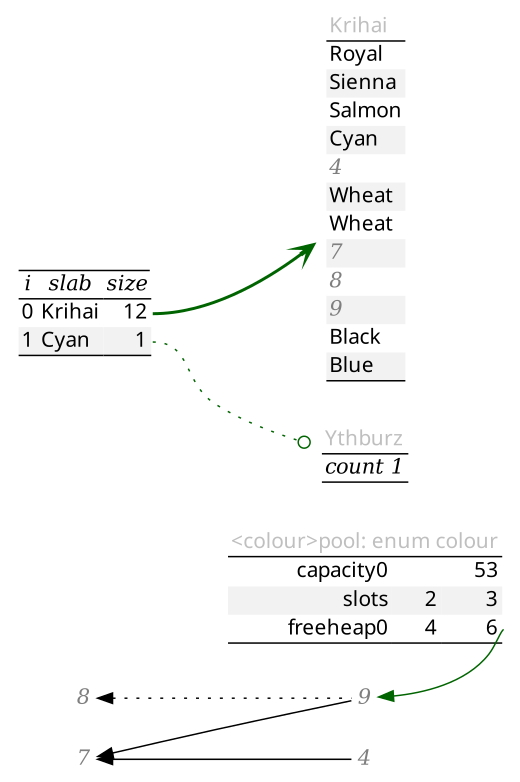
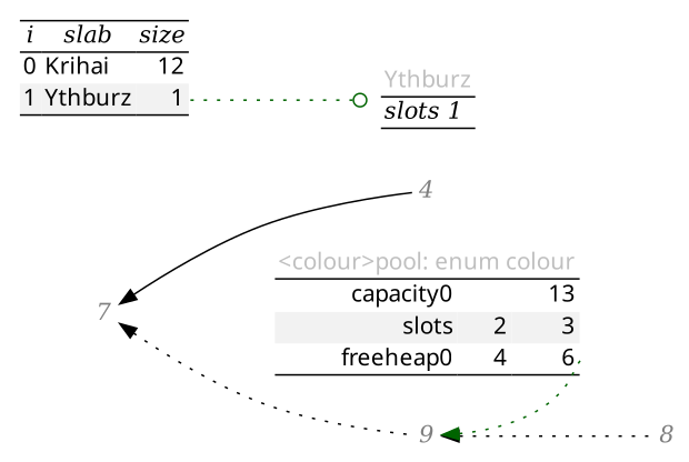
  digraph {
    fontname=modern
    rankdir=LR
    node [fontname=modern shape=none]
    edge [color=darkgreen style=dotted]
    n1 [height=0 label=<<font color="Gray50"  face="Times-Italic">9</font>> margin=0.05 width=0]
-   n2 [label=< <table border="0" cellspacing="0"> 	<tr><td colspan="3" align="left"><font color="Grey75">&lt;colour&gt;pool: enum colour</font></td></tr> 	<hr/> 	<tr> 		<td border="0" align="right">capacity0</td> 		<td border="0">&#8205;</td> 		<td border="0" align="right">53</td> 	</tr> 	<tr> 		<td border="0" align="right" bgcolor="Gray95">slots</td> 		<td border="0" align="right" bgcolor="Gray95">2</td> 		<td port="slots" border="0" align="right" bgcolor="Gray95">3</td> 	</tr> 	<tr> 		<td border="0" align="right">freeheap0</td> 		<td border="0" align="right">4</td> 		<td port="free" border="0" align="right">6</td> 	</tr> 	<hr/> 	<tr><td></td></tr> </table>>]
+   n2 [label=< <table border="0" cellspacing="0"> 	<tr><td colspan="3" align="left"><font color="Grey75">&lt;colour&gt;pool: enum colour</font></td></tr> 	<hr/> 	<tr> 		<td border="0" align="right">capacity0</td> 		<td border="0">&#8205;</td> 		<td border="0" align="right">13</td> 	</tr> 	<tr> 		<td border="0" align="right" bgcolor="Gray95">slots</td> 		<td border="0" align="right" bgcolor="Gray95">2</td> 		<td port="slots" border="0" align="right" bgcolor="Gray95">3</td> 	</tr> 	<tr> 		<td border="0" align="right">freeheap0</td> 		<td border="0" align="right">4</td> 		<td port="free" border="0" align="right">6</td> 	</tr> 	<hr/> 	<tr><td></td></tr> </table>>]
    n3 [height=0 label=<<font color="Gray50"  face="Times-Italic">7</font>> margin=0.05 width=0]
    n4 [height=0 label=<<font color="Gray50"  face="Times-Italic">4</font>> margin=0.05 width=0]
    n5 [height=0 label=<<font color="Gray50"  face="Times-Italic">8</font>> margin=0.05 width=0]
-   n6 [label=< <table border="0" cellspacing="0"> 	<tr><td></td></tr> 	<hr/> 	<tr> 		<td border="0"><font face="Times-Italic">i</font></td> 		<td border="0"><font face="Times-Italic">slab</font></td> 		<td border="0"><font face="Times-Italic">size</font></td> 	</tr> 	<hr/> 	<tr> 		<td align="right">0</td> 		<td align="left">Krihai</td> 		<td port="0" align="right">12</td> 	</tr> 	<tr> 		<td align="right" bgcolor="Grey95">1</td> 		<td align="left" bgcolor="Grey95">Cyan</td> 		<td port="1" align="right" bgcolor="Grey95">1</td> 	</tr> 	<hr/> 	<tr><td></td></tr> </table>>]
-   n7 [label=< <table border="0" cellspacing="0"> 	<tr><td align="left"><font color="Gray75">Krihai</font></td></tr> 	<hr/> 	<tr><td port="0" align="left">Royal</td></tr> 	<tr><td port="1" align="left" bgcolor="Grey95">Sienna</td></tr> 	<tr><td port="2" align="left">Salmon</td></tr> 	<tr><td port="3" align="left" bgcolor="Grey95">Cyan</td></tr> 	<tr><td port="4" align="left"><font color="Gray50" face="Times-Italic">4</font></td></tr> 	<tr><td port="5" align="left" bgcolor="Grey95">Wheat</td></tr> 	<tr><td port="6" align="left">Wheat</td></tr> 	<tr><td port="7" align="left" bgcolor="Grey95"><font color="Gray50" face="Times-Italic">7</font></td></tr> 	<tr><td port="8" align="left"><font color="Gray50" face="Times-Italic">8</font></td></tr> 	<tr><td port="9" align="left" bgcolor="Grey95"><font color="Gray50" face="Times-Italic">9</font></td></tr> 	<tr><td port="10" align="left">Black</td></tr> 	<tr><td port="11" align="left" bgcolor="Grey95">Blue</td></tr> 	<hr/> 	<tr><td></td></tr> </table>>]
-   n8 [label=< <table border="0" cellspacing="0"> 	<tr><td align="left"><font color="Gray75">Ythburz</font></td></tr> 	<hr/> 	<tr><td align="left"><font face="Times-Italic">count 1</font></td></tr> 	<hr/> 	<tr><td></td></tr> </table>>]
+   n6 [label=< <table border="0" cellspacing="0"> 	<tr><td></td></tr> 	<hr/> 	<tr> 		<td border="0"><font face="Times-Italic">i</font></td> 		<td border="0"><font face="Times-Italic">slab</font></td> 		<td border="0"><font face="Times-Italic">size</font></td> 	</tr> 	<hr/> 	<tr> 		<td align="right">0</td> 		<td align="left">Krihai</td> 		<td port="0" align="right">12</td> 	</tr> 	<tr> 		<td align="right" bgcolor="Grey95">1</td> 		<td align="left" bgcolor="Grey95">Ythburz</td> 		<td port="1" align="right" bgcolor="Grey95">1</td> 	</tr> 	<hr/> 	<tr><td></td></tr> </table>>]
+   n8 [label=< <table border="0" cellspacing="0"> 	<tr><td align="left"><font color="Gray75">Ythburz</font></td></tr> 	<hr/> 	<tr><td align="left"><font face="Times-Italic">slots 1</font></td></tr> 	<hr/> 	<tr><td></td></tr> </table>>]
    subgraph sub_1 {
      rank=same
      n1
      n2
    }
-   n2 -> n1 [arrowhead=dot style=solid tailport=free]
-   n3 -> n1 [color=black dir=back style=solid]
+   n2 -> n1 [arrowhead=dot tailport=free]
+   n3 -> n1 [color=black dir=back]
    n3 -> n4 [color=black dir=back style=solid]
-   n5 -> n1 [color=black dir=back]
-   n6 -> n7 [arrowhead=vee style=bold tailport=0]
+   n1 -> n5 [color=black dir=back]
    n6 -> n8 [arrowhead=odot tailport=1]
  }
